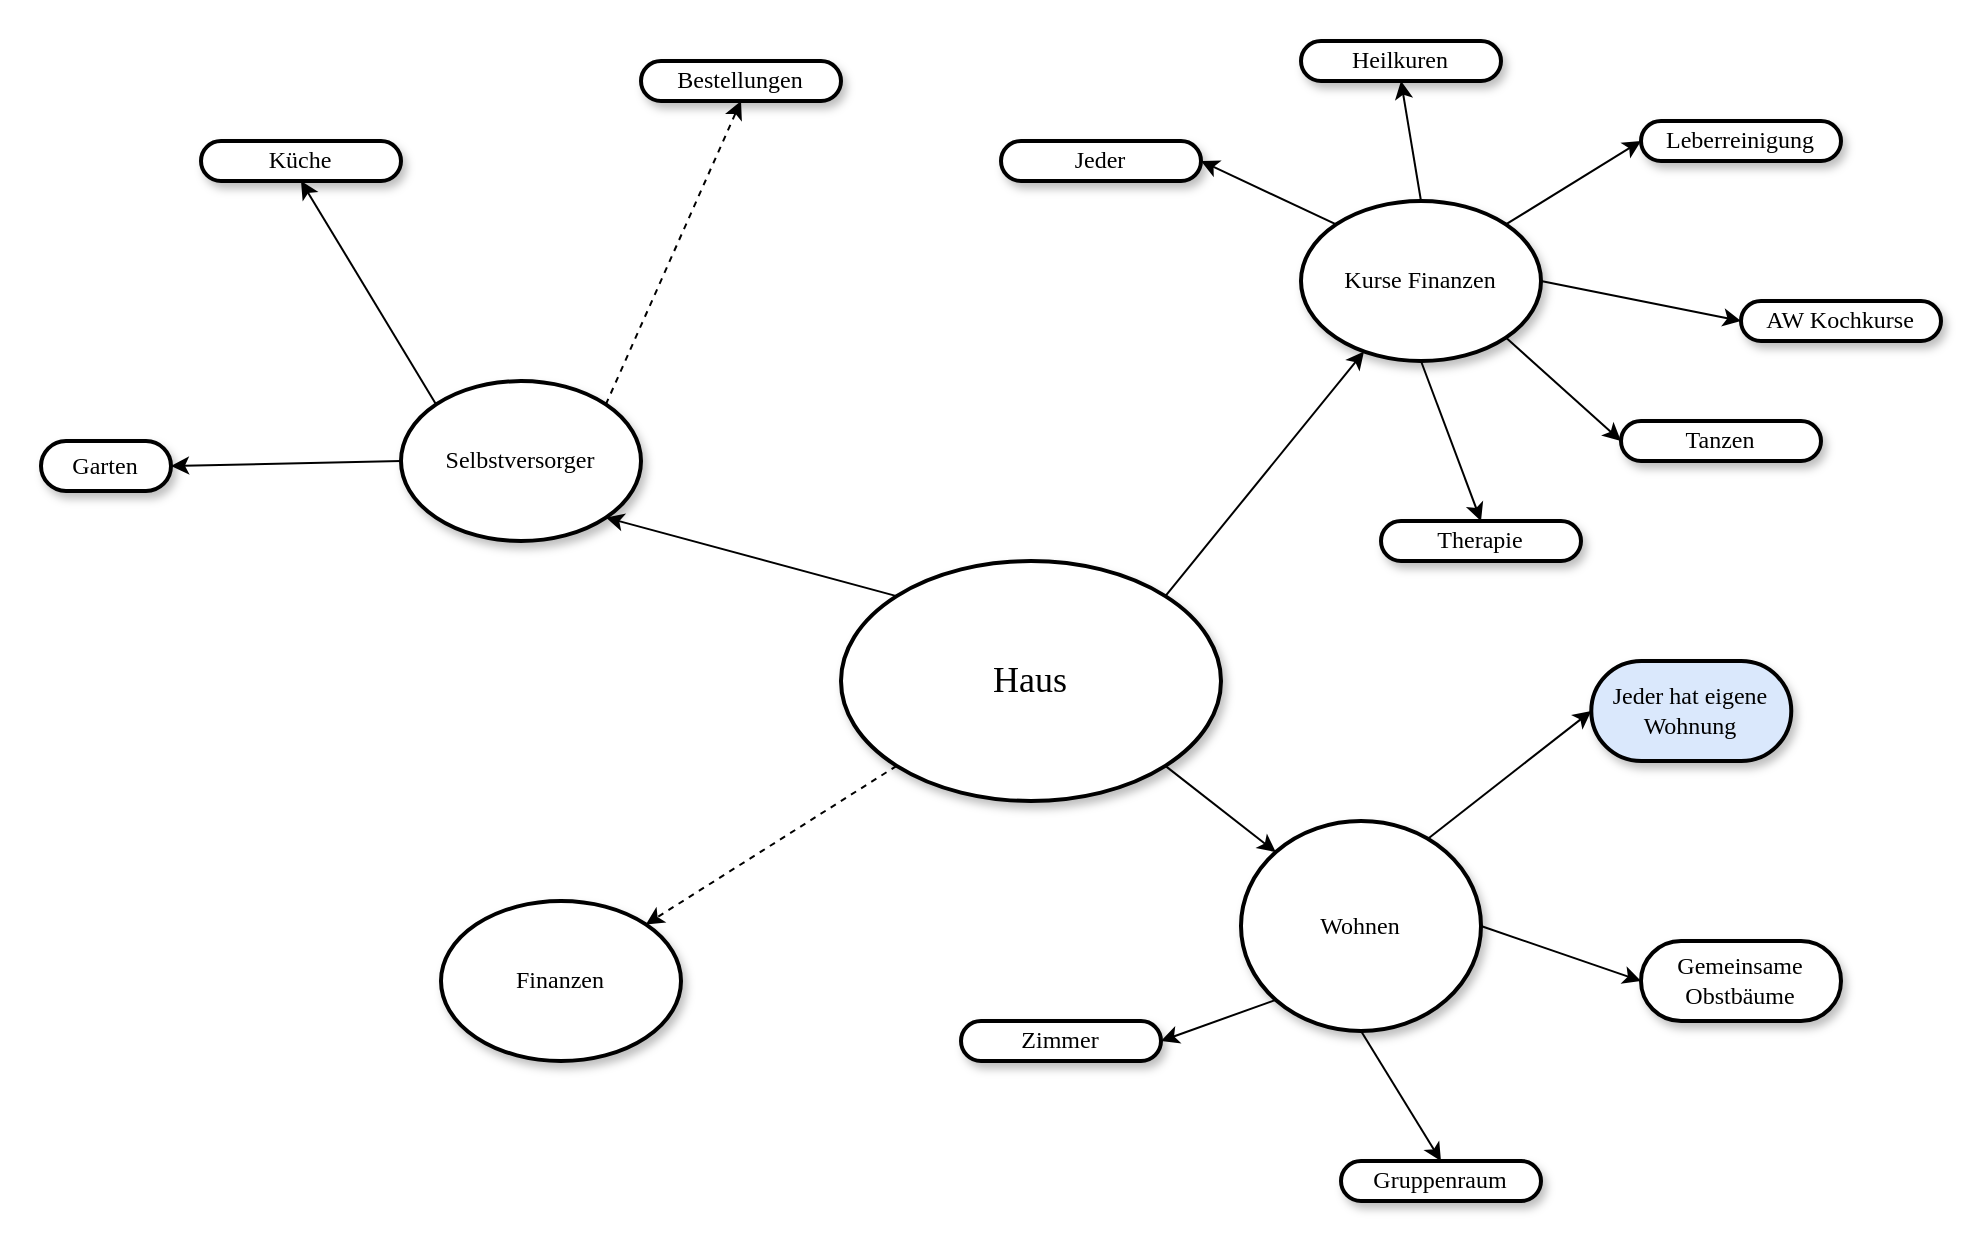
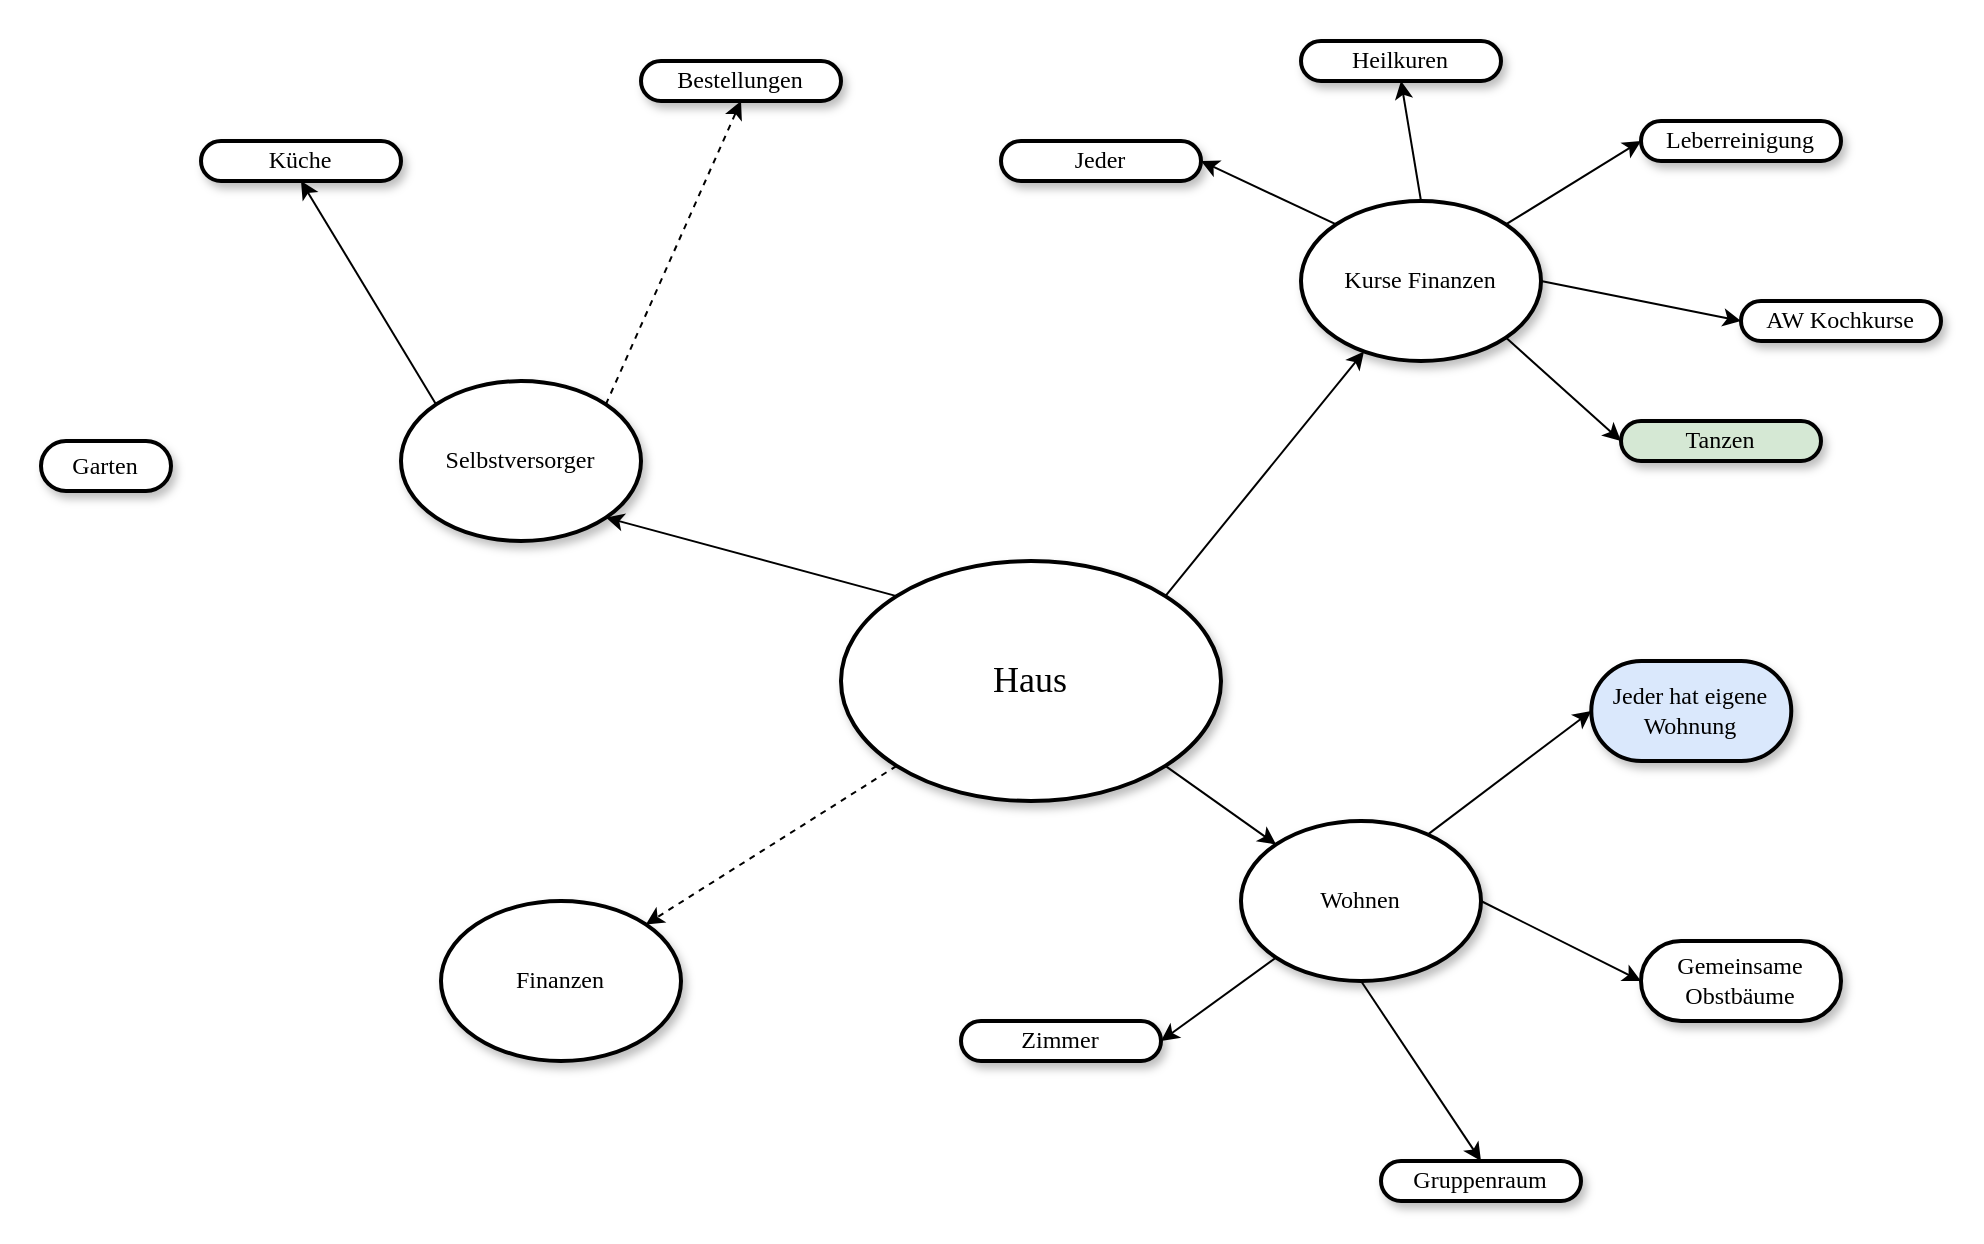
  <mxCell id="0" />
  <mxCell id="1" parent="0" />
  <mxCell id="2" value="Küche" style="whiteSpace=wrap;html=1;rounded=1;shadow=1;comic=0;labelBackgroundColor=none;strokeWidth=2;fontFamily=Verdana;fontSize=12;align=center;arcSize=50;" parent="1" vertex="1"><mxGeometry x="100" y="70" width="100" height="20" as="geometry" /></mxCell>
  <mxCell id="3" value="Selbstversorger" style="ellipse;whiteSpace=wrap;html=1;rounded=1;shadow=1;comic=0;labelBackgroundColor=none;strokeWidth=2;fontFamily=Verdana;fontSize=12;align=center;" parent="1" vertex="1"><mxGeometry x="200" y="190" width="120" height="80" as="geometry" /></mxCell>
  <mxCell id="4" value="Kurse Finanzen" style="ellipse;whiteSpace=wrap;html=1;rounded=1;shadow=1;comic=0;labelBackgroundColor=none;strokeWidth=2;fontFamily=Verdana;fontSize=12;align=center;" parent="1" vertex="1"><mxGeometry x="650" y="100" width="120" height="80" as="geometry" /></mxCell>
  <mxCell id="5" value="&lt;font style=&quot;font-size: 18px&quot;&gt;Haus&lt;/font&gt;" style="ellipse;whiteSpace=wrap;html=1;rounded=1;shadow=1;comic=0;labelBackgroundColor=none;strokeWidth=2;fontFamily=Verdana;fontSize=12;align=center;" parent="1" vertex="1"><mxGeometry x="420" y="280" width="190" height="120" as="geometry" /></mxCell>
- <mxCell id="6" value="Wohnen" style="ellipse;whiteSpace=wrap;html=1;rounded=1;shadow=1;comic=0;labelBackgroundColor=none;strokeWidth=2;fontFamily=Verdana;fontSize=12;align=center;" parent="1" vertex="1"><mxGeometry x="620" y="410" width="120" height="105" as="geometry" /></mxCell>
+ <mxCell id="6" value="Wohnen" style="ellipse;whiteSpace=wrap;html=1;rounded=1;shadow=1;comic=0;labelBackgroundColor=none;strokeWidth=2;fontFamily=Verdana;fontSize=12;align=center;" parent="1" vertex="1"><mxGeometry x="620" y="410" width="120" height="80" as="geometry" /></mxCell>
  <mxCell id="7" value="Garten" style="whiteSpace=wrap;html=1;rounded=1;shadow=1;comic=0;labelBackgroundColor=none;strokeWidth=2;fontFamily=Verdana;fontSize=12;align=center;arcSize=50;" parent="1" vertex="1"><mxGeometry x="20" y="220" width="65" height="25" as="geometry" /></mxCell>
  <mxCell id="8" value="Bestellungen" style="whiteSpace=wrap;html=1;rounded=1;shadow=1;comic=0;labelBackgroundColor=none;strokeWidth=2;fontFamily=Verdana;fontSize=12;align=center;arcSize=50;" parent="1" vertex="1"><mxGeometry x="320" y="30" width="100" height="20" as="geometry" /></mxCell>
  <mxCell id="9" value="Leberreinigung" style="whiteSpace=wrap;html=1;rounded=1;shadow=1;comic=0;labelBackgroundColor=none;strokeWidth=2;fontFamily=Verdana;fontSize=12;align=center;arcSize=50;" parent="1" vertex="1"><mxGeometry x="820" y="60" width="100" height="20" as="geometry" /></mxCell>
  <mxCell id="10" value="Finanzen" style="ellipse;whiteSpace=wrap;html=1;rounded=1;shadow=1;comic=0;labelBackgroundColor=none;strokeWidth=2;fontFamily=Verdana;fontSize=12;align=center;" parent="1" vertex="1"><mxGeometry x="220" y="450" width="120" height="80" as="geometry" /></mxCell>
  <mxCell id="11" value="" style="endArrow=classic;html=1;rounded=0;exitX=0;exitY=1;exitDx=0;exitDy=0;entryX=1;entryY=0;entryDx=0;entryDy=0;dashed=1;" parent="1" source="5" target="10" edge="1"><mxGeometry width="50" height="50" relative="1" as="geometry"><mxPoint x="520" y="390" as="sourcePoint" /><mxPoint x="570" y="340" as="targetPoint" /></mxGeometry></mxCell>
  <mxCell id="12" value="" style="endArrow=classic;html=1;rounded=0;exitX=0;exitY=0;exitDx=0;exitDy=0;entryX=1;entryY=1;entryDx=0;entryDy=0;" parent="1" source="5" target="3" edge="1"><mxGeometry width="50" height="50" relative="1" as="geometry"><mxPoint x="457.574" y="362.426" as="sourcePoint" /><mxPoint x="332.426" y="471.716" as="targetPoint" /></mxGeometry></mxCell>
  <mxCell id="13" value="" style="endArrow=classic;html=1;rounded=0;exitX=1;exitY=0;exitDx=0;exitDy=0;" parent="1" source="5" target="4" edge="1"><mxGeometry width="50" height="50" relative="1" as="geometry"><mxPoint x="457.574" y="277.574" as="sourcePoint" /><mxPoint x="330" y="240" as="targetPoint" /></mxGeometry></mxCell>
  <mxCell id="14" value="" style="endArrow=classic;html=1;rounded=0;exitX=1;exitY=1;exitDx=0;exitDy=0;entryX=0;entryY=0;entryDx=0;entryDy=0;" parent="1" source="5" target="6" edge="1"><mxGeometry width="50" height="50" relative="1" as="geometry"><mxPoint x="532.426" y="307.574" as="sourcePoint" /><mxPoint x="682.689" y="181.325" as="targetPoint" /></mxGeometry></mxCell>
  <mxCell id="15" value="" style="endArrow=classic;html=1;rounded=0;exitX=0;exitY=0;exitDx=0;exitDy=0;entryX=0.5;entryY=1;entryDx=0;entryDy=0;" parent="1" source="3" target="2" edge="1"><mxGeometry width="50" height="50" relative="1" as="geometry"><mxPoint x="447.574" y="307.574" as="sourcePoint" /><mxPoint x="330" y="240" as="targetPoint" /></mxGeometry></mxCell>
- <mxCell id="16" value="" style="endArrow=classic;html=1;rounded=0;exitX=0;exitY=0.5;exitDx=0;exitDy=0;entryX=1;entryY=0.5;entryDx=0;entryDy=0;" parent="1" source="3" target="7" edge="1"><mxGeometry width="50" height="50" relative="1" as="geometry"><mxPoint x="227.574" y="211.716" as="sourcePoint" /><mxPoint x="160" y="100" as="targetPoint" /></mxGeometry></mxCell>
  <mxCell id="17" value="" style="endArrow=classic;html=1;rounded=0;exitX=1;exitY=0;exitDx=0;exitDy=0;entryX=0.5;entryY=1;entryDx=0;entryDy=0;dashed=1;" parent="1" source="3" target="8" edge="1"><mxGeometry width="50" height="50" relative="1" as="geometry"><mxPoint x="210" y="240" as="sourcePoint" /><mxPoint x="130" y="220" as="targetPoint" /></mxGeometry></mxCell>
  <mxCell id="18" value="" style="endArrow=classic;html=1;rounded=0;exitX=1;exitY=0;exitDx=0;exitDy=0;entryX=0;entryY=0.5;entryDx=0;entryDy=0;" parent="1" source="4" target="9" edge="1"><mxGeometry width="50" height="50" relative="1" as="geometry"><mxPoint x="532.426" y="307.574" as="sourcePoint" /><mxPoint x="682.689" y="181.325" as="targetPoint" /></mxGeometry></mxCell>
  <mxCell id="19" value="Jeder hat eigene Wohnung" style="whiteSpace=wrap;html=1;rounded=1;shadow=1;comic=0;labelBackgroundColor=none;strokeWidth=2;fontFamily=Verdana;fontSize=12;align=center;arcSize=50;fillColor=#dae8fc;" parent="1" vertex="1"><mxGeometry x="795.14" y="330" width="100" height="50" as="geometry" /></mxCell>
  <mxCell id="20" value="" style="endArrow=classic;html=1;rounded=0;exitX=0.775;exitY=0.088;exitDx=0;exitDy=0;entryX=0;entryY=0.5;entryDx=0;entryDy=0;exitPerimeter=0;" parent="1" source="6" target="19" edge="1"><mxGeometry width="50" height="50" relative="1" as="geometry"><mxPoint x="619.996" y="333.436" as="sourcePoint" /><mxPoint x="657.829" y="431.325" as="targetPoint" /></mxGeometry></mxCell>
  <mxCell id="21" value="&lt;div&gt;Gemeinsame Obstbäume&lt;br&gt;&lt;/div&gt;" style="whiteSpace=wrap;html=1;rounded=1;shadow=1;comic=0;labelBackgroundColor=none;strokeWidth=2;fontFamily=Verdana;fontSize=12;align=center;arcSize=50;" parent="1" vertex="1"><mxGeometry x="820" y="470" width="100" height="40" as="geometry" /></mxCell>
  <mxCell id="22" value="" style="endArrow=classic;html=1;rounded=0;exitX=1;exitY=0.5;exitDx=0;exitDy=0;entryX=0;entryY=0.5;entryDx=0;entryDy=0;" parent="1" source="6" target="21" edge="1"><mxGeometry width="50" height="50" relative="1" as="geometry"><mxPoint x="752.426" y="521.716" as="sourcePoint" /><mxPoint x="682.689" y="591.325" as="targetPoint" /></mxGeometry></mxCell>
  <mxCell id="23" value="" style="endArrow=classic;html=1;rounded=0;exitX=0;exitY=1;exitDx=0;exitDy=0;entryX=1;entryY=0.5;entryDx=0;entryDy=0;" parent="1" source="6" target="24" edge="1"><mxGeometry width="50" height="50" relative="1" as="geometry"><mxPoint x="750" y="460" as="sourcePoint" /><mxPoint x="590" y="530" as="targetPoint" /></mxGeometry></mxCell>
  <mxCell id="24" value="Zimmer" style="whiteSpace=wrap;html=1;rounded=1;shadow=1;comic=0;labelBackgroundColor=none;strokeWidth=2;fontFamily=Verdana;fontSize=12;align=center;arcSize=50;" parent="1" vertex="1"><mxGeometry x="480" y="510" width="100" height="20" as="geometry" /></mxCell>
- <mxCell id="25" value="Gruppenraum" style="whiteSpace=wrap;html=1;rounded=1;shadow=1;comic=0;labelBackgroundColor=none;strokeWidth=2;fontFamily=Verdana;fontSize=12;align=center;arcSize=50;" parent="1" vertex="1"><mxGeometry x="670" y="580" width="100" height="20" as="geometry" /></mxCell>
+ <mxCell id="25" value="Gruppenraum" style="whiteSpace=wrap;html=1;rounded=1;shadow=1;comic=0;labelBackgroundColor=none;strokeWidth=2;fontFamily=Verdana;fontSize=12;align=center;arcSize=50;" parent="1" vertex="1"><mxGeometry x="690" y="580" width="100" height="20" as="geometry" /></mxCell>
  <mxCell id="26" value="" style="endArrow=classic;html=1;rounded=0;exitX=0.5;exitY=1;exitDx=0;exitDy=0;entryX=0.5;entryY=0;entryDx=0;entryDy=0;" parent="1" source="6" target="25" edge="1"><mxGeometry width="50" height="50" relative="1" as="geometry"><mxPoint x="647.574" y="488.284" as="sourcePoint" /><mxPoint x="590" y="530" as="targetPoint" /></mxGeometry></mxCell>
  <mxCell id="27" value="AW Kochkurse" style="whiteSpace=wrap;html=1;rounded=1;shadow=1;comic=0;labelBackgroundColor=none;strokeWidth=2;fontFamily=Verdana;fontSize=12;align=center;arcSize=50;" parent="1" vertex="1"><mxGeometry x="870" y="150" width="100" height="20" as="geometry" /></mxCell>
  <mxCell id="28" value="" style="endArrow=classic;html=1;rounded=0;exitX=1;exitY=0.5;exitDx=0;exitDy=0;entryX=0;entryY=0.5;entryDx=0;entryDy=0;" parent="1" source="4" target="27" edge="1"><mxGeometry width="50" height="50" relative="1" as="geometry"><mxPoint x="762.426" y="121.716" as="sourcePoint" /><mxPoint x="692.689" y="191.325" as="targetPoint" /></mxGeometry></mxCell>
  <mxCell id="29" value="Heilkuren" style="whiteSpace=wrap;html=1;rounded=1;shadow=1;comic=0;labelBackgroundColor=none;strokeWidth=2;fontFamily=Verdana;fontSize=12;align=center;arcSize=50;" parent="1" vertex="1"><mxGeometry x="650" y="20" width="100" height="20" as="geometry" /></mxCell>
  <mxCell id="30" value="" style="endArrow=classic;html=1;rounded=0;exitX=0;exitY=0;exitDx=0;exitDy=0;entryX=1;entryY=0.5;entryDx=0;entryDy=0;" parent="1" source="4" target="31" edge="1"><mxGeometry width="50" height="50" relative="1" as="geometry"><mxPoint x="762.426" y="121.716" as="sourcePoint" /><mxPoint x="830" y="100" as="targetPoint" /></mxGeometry></mxCell>
  <mxCell id="31" value="Jeder" style="whiteSpace=wrap;html=1;rounded=1;shadow=1;comic=0;labelBackgroundColor=none;strokeWidth=2;fontFamily=Verdana;fontSize=12;align=center;arcSize=50;" parent="1" vertex="1"><mxGeometry x="500" y="70" width="100" height="20" as="geometry" /></mxCell>
  <mxCell id="32" value="" style="endArrow=classic;html=1;rounded=0;exitX=0.5;exitY=0;exitDx=0;exitDy=0;entryX=0.5;entryY=1;entryDx=0;entryDy=0;" parent="1" source="4" target="29" edge="1"><mxGeometry width="50" height="50" relative="1" as="geometry"><mxPoint x="660" y="150" as="sourcePoint" /><mxPoint x="600" y="120" as="targetPoint" /></mxGeometry></mxCell>
- <mxCell id="33" value="Tanzen" style="whiteSpace=wrap;html=1;rounded=1;shadow=1;comic=0;labelBackgroundColor=none;strokeWidth=2;fontFamily=Verdana;fontSize=12;align=center;arcSize=50;" parent="1" vertex="1"><mxGeometry x="810" y="210" width="100" height="20" as="geometry" /></mxCell>
+ <mxCell id="33" value="Tanzen" style="whiteSpace=wrap;html=1;rounded=1;shadow=1;comic=0;labelBackgroundColor=none;strokeWidth=2;fontFamily=Verdana;fontSize=12;align=center;arcSize=50;fillColor=#d5e8d4;" parent="1" vertex="1"><mxGeometry x="810" y="210" width="100" height="20" as="geometry" /></mxCell>
  <mxCell id="34" value="" style="endArrow=classic;html=1;rounded=0;exitX=1;exitY=1;exitDx=0;exitDy=0;entryX=0;entryY=0.5;entryDx=0;entryDy=0;" parent="1" source="4" target="33" edge="1"><mxGeometry width="50" height="50" relative="1" as="geometry"><mxPoint x="780" y="150" as="sourcePoint" /><mxPoint x="880" y="170" as="targetPoint" /></mxGeometry></mxCell>
- <mxCell id="35" value="Therapie" style="whiteSpace=wrap;html=1;rounded=1;shadow=1;comic=0;labelBackgroundColor=none;strokeWidth=2;fontFamily=Verdana;fontSize=12;align=center;arcSize=50;" parent="1" vertex="1"><mxGeometry x="690" y="260" width="100" height="20" as="geometry" /></mxCell>
- <mxCell id="36" value="" style="endArrow=classic;html=1;rounded=0;exitX=0.5;exitY=1;exitDx=0;exitDy=0;entryX=0.5;entryY=0;entryDx=0;entryDy=0;" parent="1" source="4" target="35" edge="1"><mxGeometry width="50" height="50" relative="1" as="geometry"><mxPoint x="762.426" y="178.284" as="sourcePoint" /><mxPoint x="820" y="230" as="targetPoint" /></mxGeometry></mxCell>
